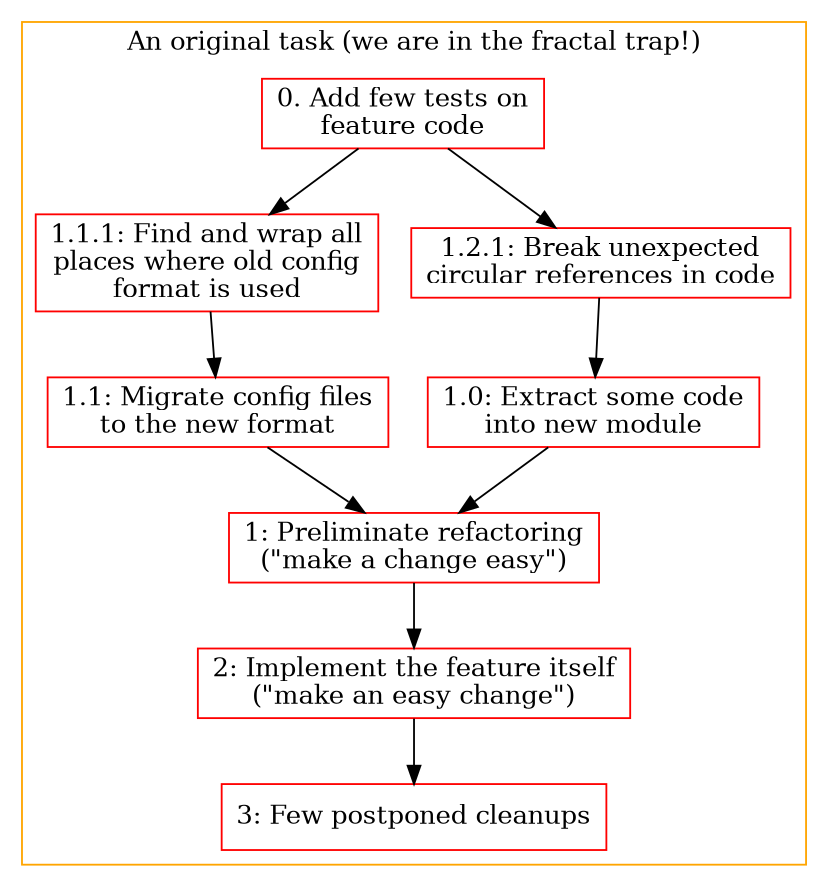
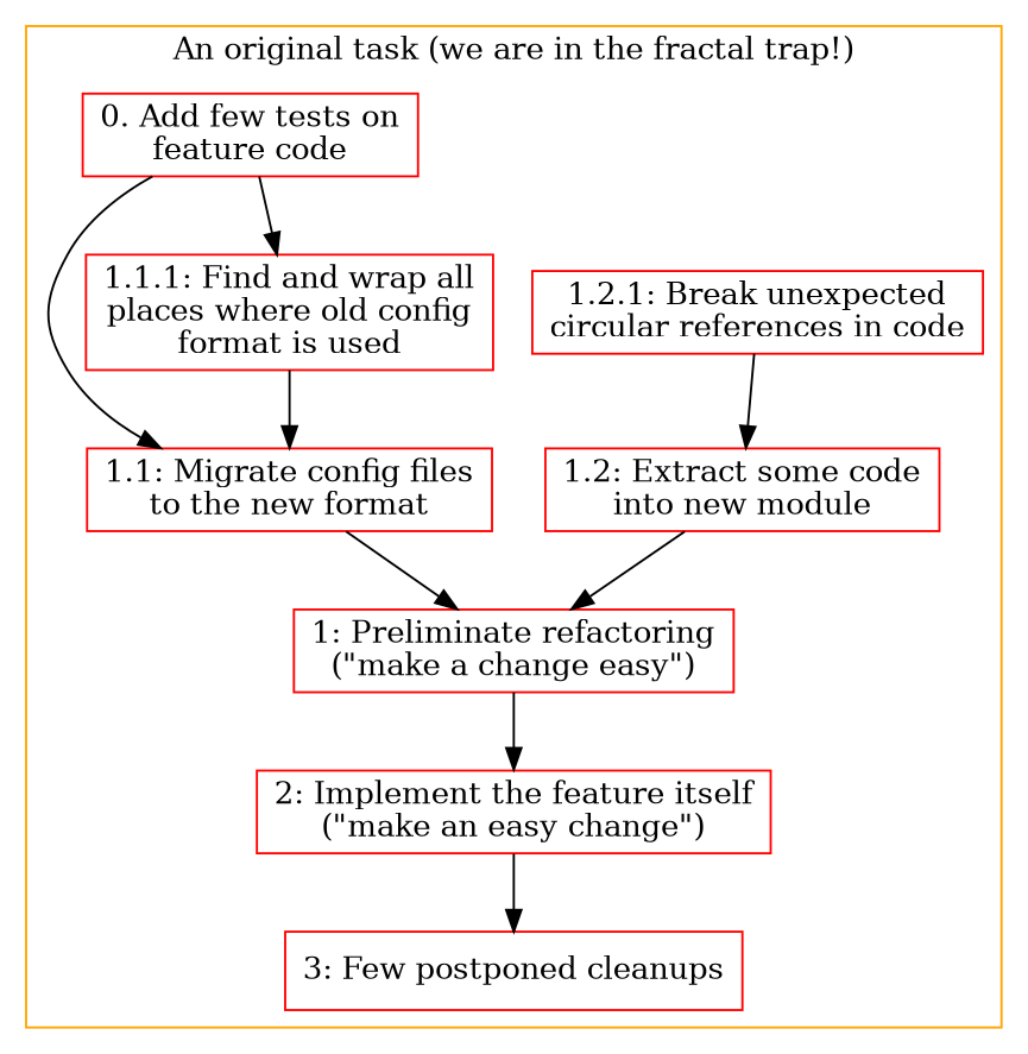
  digraph {
    fontname="DejaVu Serif"
    node [color=red fontname="DejaVu Serif" shape=box]
    edge [color=black fontname="DejaVu Serif"]
    n1 [label="1: Preliminate refactoring\n(&quot;make a change easy&quot;)"]
    n2 [label="2: Implement the feature itself\n(&quot;make an easy change&quot;)"]
    n3 [label="3: Few postponed cleanups"]
-   n4 [label="1.0: Extract some code\ninto new module"]
+   n4 [label="1.2: Extract some code\ninto new module"]
    n5 [label="1.1: Migrate config files\nto the new format"]
    n6 [label="1.1.1: Find and wrap all\nplaces where old config\nformat is used"]
    n7 [label="1.2.1: Break unexpected\ncircular references in code"]
    n8 [label="0. Add few tests on\nfeature code"]
    subgraph cluster_1 {
      color=orange
      label="An original task (we are in the fractal trap!)"
      n1
      n2
      n3
      n4
      n5
      n6
      n7
      n8
    }
    n1 -> n2
    n2 -> n3
    n4 -> n1
    n5 -> n1
    n6 -> n5
    n7 -> n4
    n8 -> n6
-   n8 -> n7
+   n8 -> n5
  }
